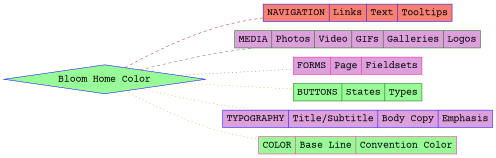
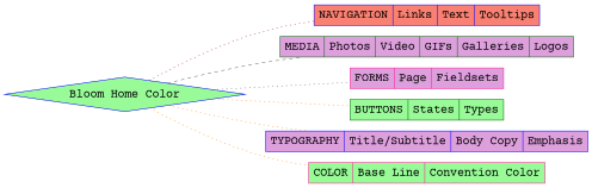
  graph {
    fontname="Courier Prime"
    rankdir=LR
    node [color=blue fillcolor=palegreen fontname="Courier Prime" fontsize=20 shape=record style=filled]
    edge [color=darkorange fontname="Courier Prime" style=dotted]
    n1 [label="Bloom Home Color" shape=diamond]
    n2 [fillcolor=salmon label="{<f0> NAVIGATION|<f1> Links|<f2> Text|<f3> Tooltips}"]
    n3 [color=darkgreen fillcolor=plum label="{<f0> MEDIA|<f1> Photos|<f2> Video|<f3> GIFs|<f4> Galleries|<f5> Logos}"]
    n4 [color=deeppink fillcolor=plum label="{<f0> FORMS|<f1> Page|<f2> Fieldsets}"]
    n5 [color=darkgreen label="{<f0> BUTTONS|<f1> States|<f2> Types}"]
    n6 [fillcolor=plum label="{<f0> TYPOGRAPHY|<f1> Title/Subtitle|<f2> Body Copy|<f3> Emphasis}"]
    n7 [color=deeppink label="{<f0> COLOR|<f1> Base Line|<f2> Convention Color}"]
-   n1 -- n2 [color=brown style=dashed]
+   n1 -- n2 [color=brown]
    n1 -- n3 [color=gray40 style=dashed]
    n1 -- n4 [color=gray40]
    n1 -- n5
    n1 -- n6
    n1 -- n7
  }
